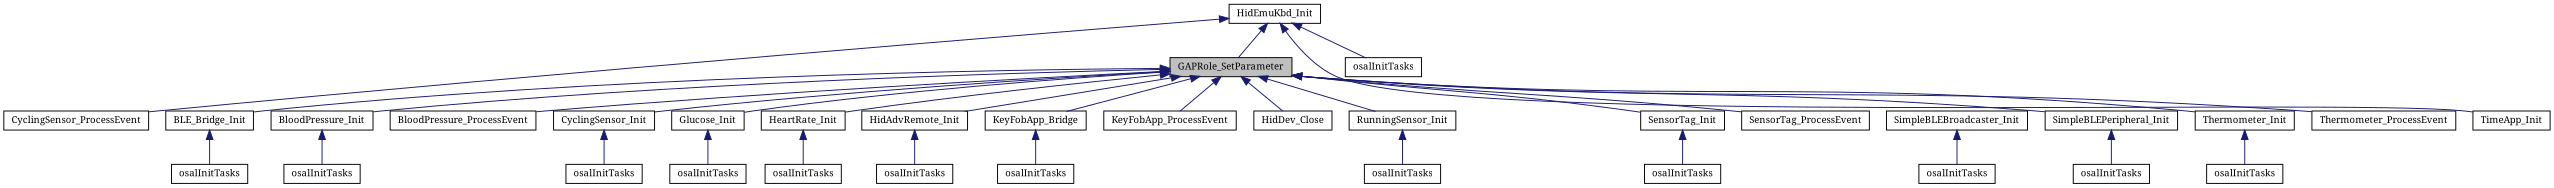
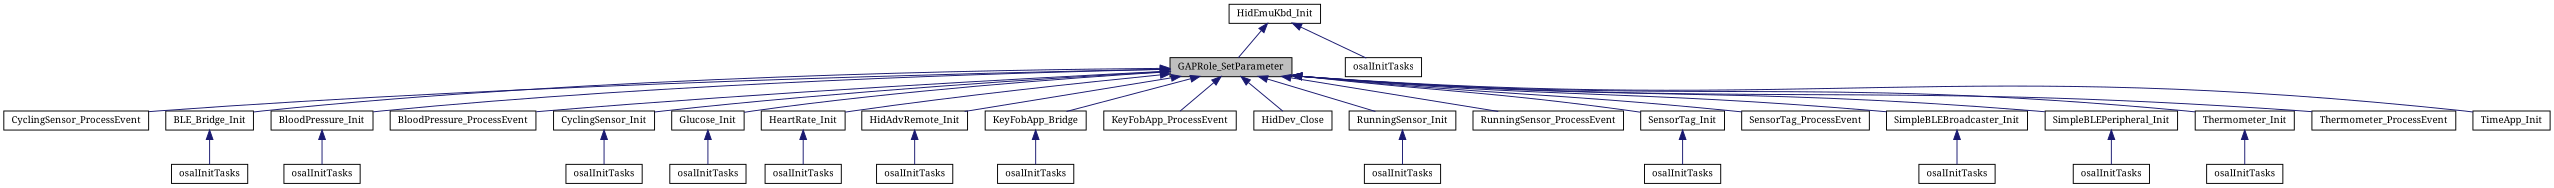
  digraph {
    fontname="Noto Serif"
    rankdir=TB
    node [color=black fillcolor=white fontname="Noto Serif" fontsize=10 shape=record style=filled]
    edge [color=midnightblue dir=back fontname="Noto Serif" fontsize=10 labelfontname=Helvetica labelfontsize=10 style=solid]
    n1 [fillcolor=grey75 fontcolor=black height=0.2 label=GAPRole_SetParameter width=0.4]
    n2 [height=0.2 label=BLE_Bridge_Init width=0.4]
    n3 [height=0.2 label=BloodPressure_Init width=0.4]
    n4 [height=0.2 label=BloodPressure_ProcessEvent width=0.4]
    n5 [height=0.2 label=CyclingSensor_Init width=0.4]
    n6 [height=0.2 label=CyclingSensor_ProcessEvent width=0.4]
    n7 [height=0.2 label=Glucose_Init width=0.4]
    n8 [height=0.2 label=HeartRate_Init width=0.4]
    n9 [height=0.2 label=HidAdvRemote_Init width=0.4]
    n10 [height=0.2 label=KeyFobApp_Bridge width=0.4]
    n11 [height=0.2 label=KeyFobApp_ProcessEvent width=0.4]
    n12 [height=0.2 label=HidDev_Close width=0.4]
    n13 [height=0.2 label=RunningSensor_Init width=0.4]
+   n14 [height=0.2 label=RunningSensor_ProcessEvent width=0.4]
    n15 [height=0.2 label=SensorTag_Init width=0.4]
    n16 [height=0.2 label=SensorTag_ProcessEvent width=0.4]
    n17 [height=0.2 label=SimpleBLEBroadcaster_Init width=0.4]
    n18 [height=0.2 label=SimpleBLEPeripheral_Init width=0.4]
    n19 [height=0.2 label=Thermometer_Init width=0.4]
    n20 [height=0.2 label=Thermometer_ProcessEvent width=0.4]
    n21 [height=0.2 label=TimeApp_Init width=0.4]
    n22 [height=0.2 label=osalInitTasks width=0.4]
    n23 [height=0.2 label=osalInitTasks width=0.4]
    n24 [height=0.2 label=osalInitTasks width=0.4]
    n25 [height=0.2 label=osalInitTasks width=0.4]
    n26 [height=0.2 label=osalInitTasks width=0.4]
    n27 [height=0.2 label=osalInitTasks width=0.4]
    n28 [height=0.2 label=HidEmuKbd_Init width=0.4]
    n29 [height=0.2 label=osalInitTasks width=0.4]
    n30 [height=0.2 label=osalInitTasks width=0.4]
    n31 [height=0.2 label=osalInitTasks width=0.4]
    n32 [height=0.2 label=osalInitTasks width=0.4]
    n33 [height=0.2 label=osalInitTasks width=0.4]
    n34 [height=0.2 label=osalInitTasks width=0.4]
    n35 [height=0.2 label=osalInitTasks width=0.4]
    n1 -> n2
    n1 -> n3
    n1 -> n4
    n1 -> n5
-   n28 -> n6
+   n1 -> n6
    n1 -> n7
    n1 -> n8
    n1 -> n9
    n1 -> n10
    n1 -> n11
    n1 -> n12
    n1 -> n13
+   n1 -> n14
    n1 -> n15
    n1 -> n16
+   n1 -> n17
    n1 -> n18
    n1 -> n19
    n1 -> n20
-   n28 -> n21
+   n1 -> n21
    n2 -> n22
    n3 -> n23
    n5 -> n24
    n7 -> n25
    n8 -> n26
    n9 -> n27
    n10 -> n30
    n13 -> n31
    n15 -> n32
    n17 -> n33
    n18 -> n34
    n19 -> n35
    n28 -> n1
    n28 -> n29
  }
